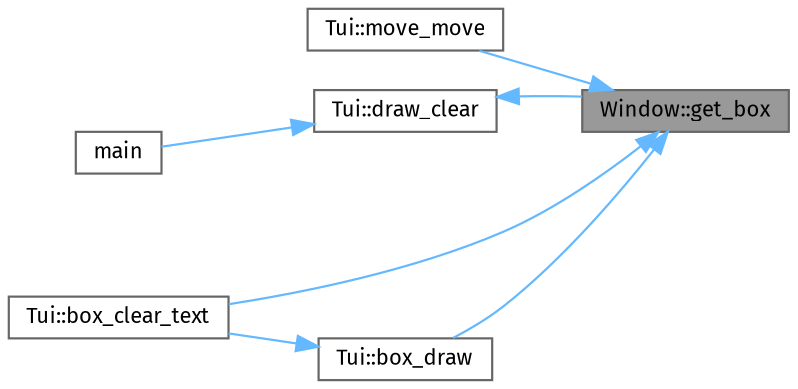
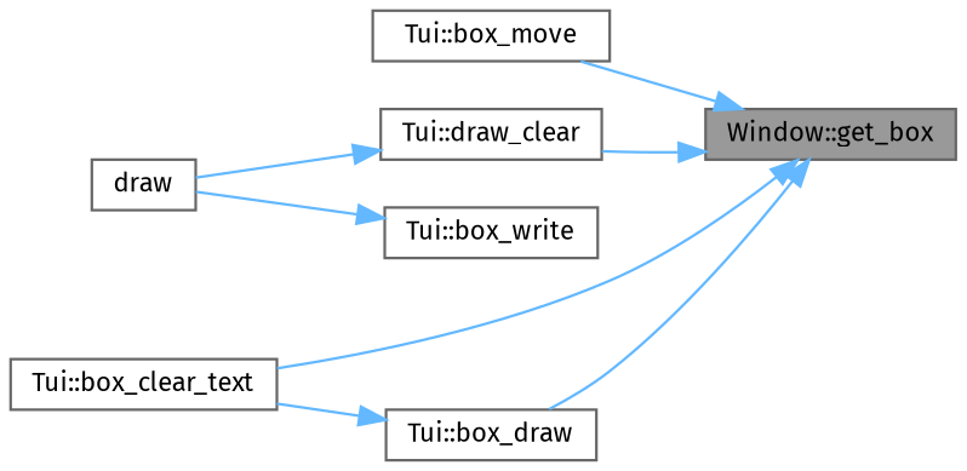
  digraph {
    fontname="Fira Sans"
    rankdir=RL
    node [color=grey40 fillcolor=white fontname="Fira Sans" fontsize=10 shape=box style=filled]
    edge [color=steelblue1 dir=back fontname="Fira Sans" fontsize=10 labelfontname=Helvetica labelfontsize=10 style=solid]
    n1 [color=gray40 fillcolor=grey60 fontcolor=black height=0.2 label="Window::get_box" width=0.4]
    n2 [height=0.2 label="Tui::draw_clear" width=0.4]
    n3 [height=0.2 label="Tui::box_clear_text" width=0.4]
    n4 [height=0.2 label="Tui::box_draw" width=0.4]
-   n5 [height=0.2 label="Tui::move_move" width=0.4]
-   n6 [height=0.2 label=main width=0.4]
-   n2 -> n1
+   n5 [height=0.2 label="Tui::box_move" width=0.4]
+   n6 [height=0.2 label=draw width=0.4]
+   n7 [height=0.2 label="Tui::box_write" width=0.4]
+   n1 -> n2
    n1 -> n3
    n1 -> n4
    n1 -> n5
    n2 -> n6
    n4 -> n3
+   n7 -> n6
  }
